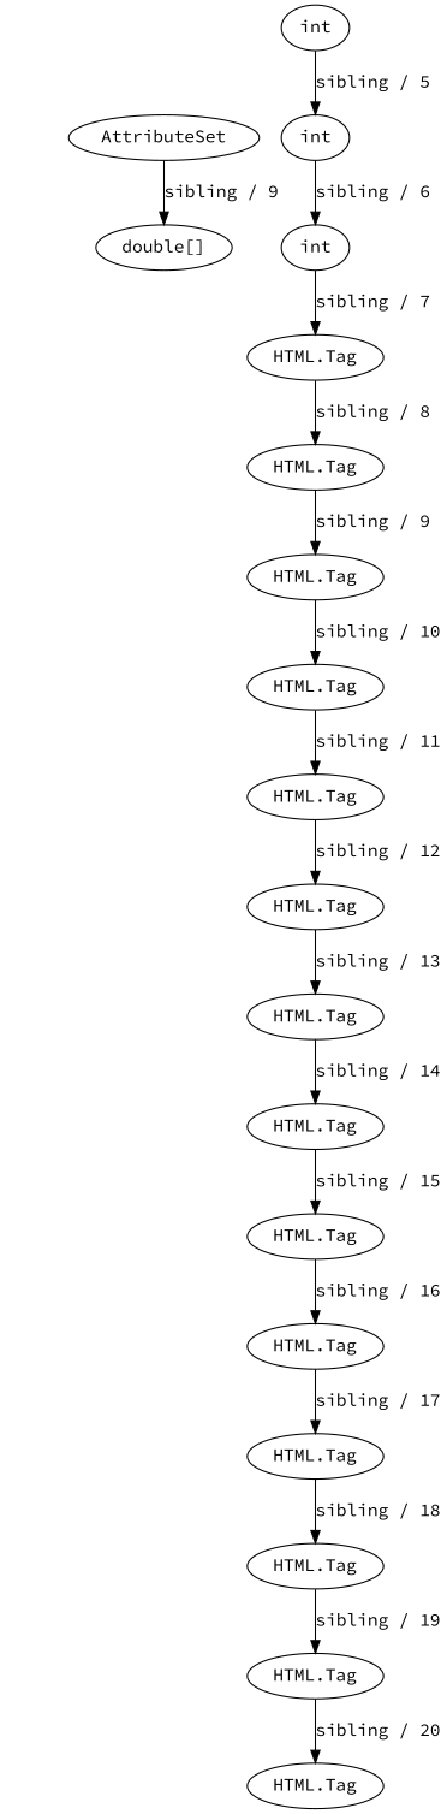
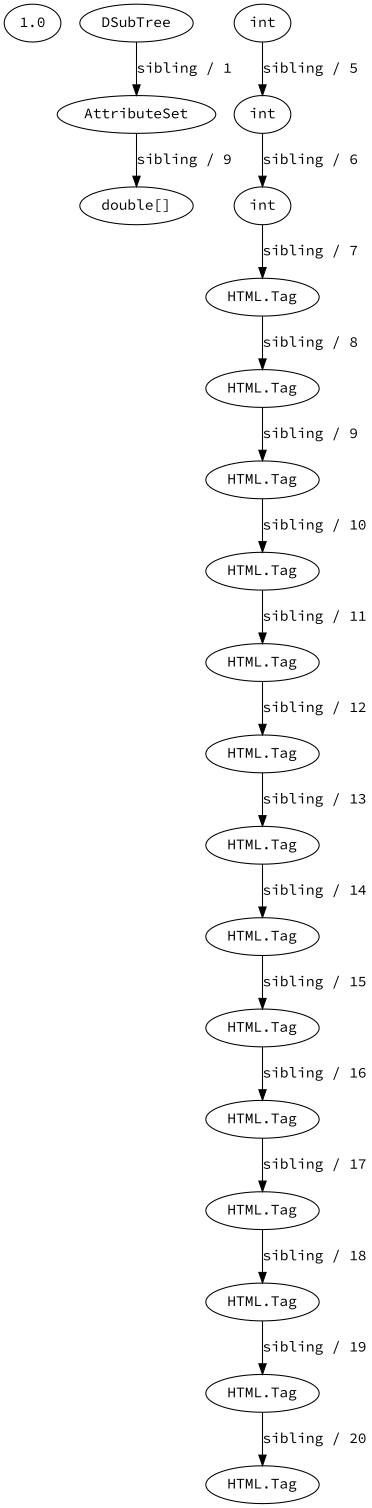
  digraph {
    fontname="Source Code Pro"
    node [fontname="Source Code Pro"]
    edge [constraint=true direction=LR fontname="Source Code Pro"]
+   n1 [label=1.0]
+   n2 [label=DSubTree]
    n3 [label=AttributeSet]
    n4 [label="double[]"]
    n5 [label=int]
    n6 [label=int]
    n7 [label=int]
    n8 [label="HTML.Tag"]
    n9 [label="HTML.Tag"]
    n10 [label="HTML.Tag"]
    n11 [label="HTML.Tag"]
    n12 [label="HTML.Tag"]
    n13 [label="HTML.Tag"]
    n14 [label="HTML.Tag"]
    n15 [label="HTML.Tag"]
    n16 [label="HTML.Tag"]
    n17 [label="HTML.Tag"]
    n18 [label="HTML.Tag"]
    n19 [label="HTML.Tag"]
    n20 [label="HTML.Tag"]
    n21 [label="HTML.Tag"]
+   n2 -> n3 [label="sibling / 1"]
    n3 -> n4 [label="sibling / 9"]
    n5 -> n6 [label="sibling / 5"]
    n6 -> n7 [label="sibling / 6"]
    n7 -> n8 [label="sibling / 7"]
    n8 -> n9 [label="sibling / 8"]
    n9 -> n10 [label="sibling / 9"]
    n10 -> n11 [label="sibling / 10"]
    n11 -> n12 [label="sibling / 11"]
    n12 -> n13 [label="sibling / 12"]
    n13 -> n14 [label="sibling / 13"]
    n14 -> n15 [label="sibling / 14"]
    n15 -> n16 [label="sibling / 15"]
    n16 -> n17 [label="sibling / 16"]
    n17 -> n18 [label="sibling / 17"]
    n18 -> n19 [label="sibling / 18"]
    n19 -> n20 [label="sibling / 19"]
    n20 -> n21 [label="sibling / 20"]
  }
